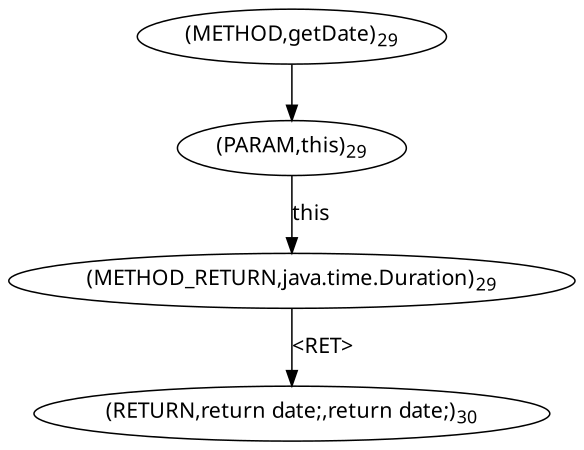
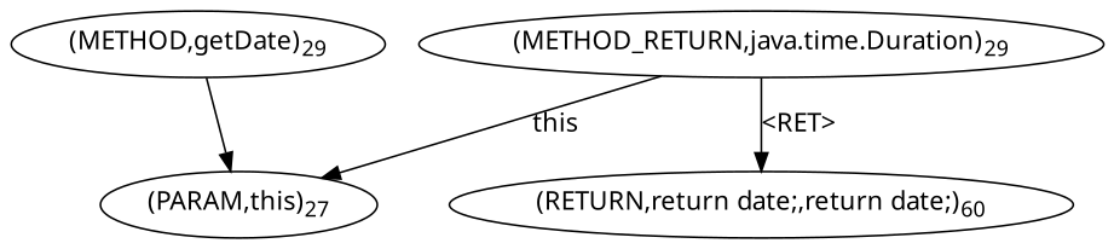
  digraph {
    fontname="Noto Sans"
    node [fontname="Noto Sans"]
    edge [fontname="Noto Sans"]
    n1 [label=<(METHOD,getDate)<SUB>29</SUB>>]
-   n2 [label=<(PARAM,this)<SUB>29</SUB>>]
+   n2 [label=<(PARAM,this)<SUB>27</SUB>>]
    n3 [label=<(METHOD_RETURN,java.time.Duration)<SUB>29</SUB>>]
-   n4 [label=<(RETURN,return date;,return date;)<SUB>30</SUB>>]
+   n4 [label=<(RETURN,return date;,return date;)<SUB>60</SUB>>]
    n1 -> n2
-   n2 -> n3 [label=this]
+   n3 -> n2 [label=this]
    n3 -> n4 [label="&lt;RET&gt;"]
  }
